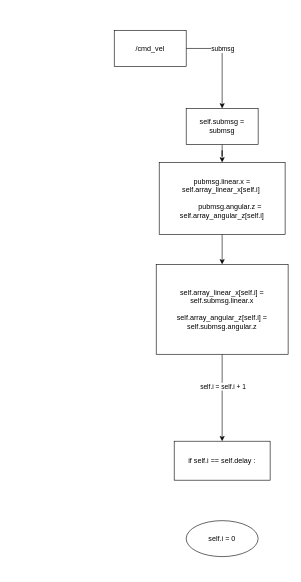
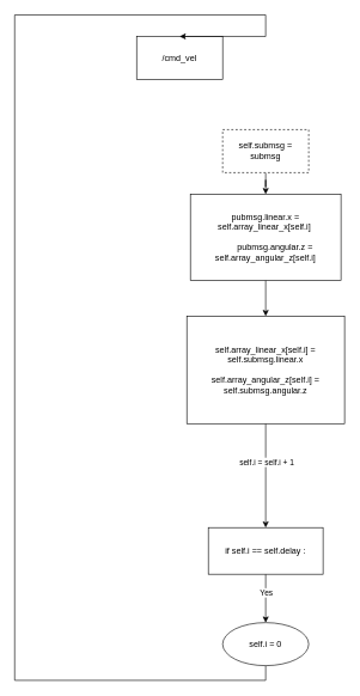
  <mxCell id="0" />
  <mxCell id="1" parent="0" />
- <mxCell id="2" value="" style="edgeStyle=orthogonalEdgeStyle;rounded=0;orthogonalLoop=1;jettySize=auto;html=1;" edge="1" parent="1" source="4" target="6"><mxGeometry relative="1" as="geometry"><Array as="points"><mxPoint x="370" y="130" /><mxPoint x="370" y="130" /></Array></mxGeometry></mxCell>
- <mxCell id="3" value="submsg" style="edgeLabel;html=1;align=center;verticalAlign=middle;resizable=0;points=[];" vertex="1" connectable="0" parent="2"><mxGeometry x="-0.255" y="3" relative="1" as="geometry"><mxPoint x="-3" as="offset" /></mxGeometry></mxCell>
  <mxCell id="4" value="/cmd_vel" style="rounded=0;whiteSpace=wrap;html=1;" vertex="1" parent="1"><mxGeometry x="190" y="50" width="120" height="60" as="geometry" /></mxCell>
  <mxCell id="5" value="" style="edgeStyle=orthogonalEdgeStyle;rounded=0;orthogonalLoop=1;jettySize=auto;html=1;" edge="1" parent="1" source="6" target="11"><mxGeometry relative="1" as="geometry" /></mxCell>
- <mxCell id="6" value="self.submsg = submsg" style="whiteSpace=wrap;html=1;rounded=0;" vertex="1" parent="1"><mxGeometry x="310" y="180" width="120" height="60" as="geometry" /></mxCell>
+ <mxCell id="6" value="self.submsg = submsg" style="whiteSpace=wrap;html=1;rounded=0;dashed=1;" vertex="1" parent="1"><mxGeometry x="310" y="180" width="120" height="60" as="geometry" /></mxCell>
  <mxCell id="7" value="" style="edgeStyle=orthogonalEdgeStyle;rounded=0;orthogonalLoop=1;jettySize=auto;html=1;" edge="1" parent="1" source="9" target="14"><mxGeometry relative="1" as="geometry" /></mxCell>
  <mxCell id="8" value="self.i = self.i + 1&amp;nbsp;" style="edgeLabel;html=1;align=center;verticalAlign=middle;resizable=0;points=[];" vertex="1" connectable="0" parent="7"><mxGeometry x="-0.264" y="2" relative="1" as="geometry"><mxPoint as="offset" /></mxGeometry></mxCell>
  <mxCell id="9" value="self.array_linear_x[self.i] = self.submsg.linear.x&lt;br&gt;&lt;br&gt;self.array_angular_z[self.i] = self.submsg.angular.z" style="whiteSpace=wrap;html=1;rounded=0;" vertex="1" parent="1"><mxGeometry x="260" y="440" width="220" height="150" as="geometry" /></mxCell>
  <mxCell id="10" value="" style="edgeStyle=orthogonalEdgeStyle;rounded=0;orthogonalLoop=1;jettySize=auto;html=1;" edge="1" parent="1" source="11" target="9"><mxGeometry relative="1" as="geometry" /></mxCell>
  <mxCell id="11" value="&lt;div&gt;pubmsg.linear.x = self.array_linear_x[self.i]&amp;nbsp;&lt;/div&gt;&lt;div&gt;&lt;br&gt;&lt;/div&gt;&lt;div&gt;&amp;nbsp; &amp;nbsp; &amp;nbsp; &amp;nbsp; pubmsg.angular.z = self.array_angular_z[self.i]&lt;/div&gt;" style="rounded=0;whiteSpace=wrap;html=1;" vertex="1" parent="1"><mxGeometry x="265" y="270" width="210" height="120" as="geometry" /></mxCell>
+ <mxCell id="12" value="" style="edgeStyle=orthogonalEdgeStyle;rounded=0;orthogonalLoop=1;jettySize=auto;html=1;" edge="1" parent="1" source="14" target="16"><mxGeometry relative="1" as="geometry"><Array as="points"><mxPoint x="370" y="820" /><mxPoint x="370" y="820" /></Array></mxGeometry></mxCell>
+ <mxCell id="13" value="Yes" style="edgeLabel;html=1;align=center;verticalAlign=middle;resizable=0;points=[];" vertex="1" connectable="0" parent="12"><mxGeometry x="-0.273" relative="1" as="geometry"><mxPoint as="offset" /></mxGeometry></mxCell>
  <mxCell id="14" value="if self.i == self.delay :" style="whiteSpace=wrap;html=1;rounded=0;" vertex="1" parent="1"><mxGeometry x="290" y="735" width="160" height="65" as="geometry" /></mxCell>
+ <mxCell id="15" style="edgeStyle=orthogonalEdgeStyle;rounded=0;orthogonalLoop=1;jettySize=auto;html=1;exitX=0.5;exitY=1;exitDx=0;exitDy=0;entryX=0.5;entryY=0;entryDx=0;entryDy=0;" edge="1" parent="1" source="16" target="4"><mxGeometry relative="1" as="geometry"><Array as="points"><mxPoint x="370" y="948" /><mxPoint x="20" y="948" /><mxPoint x="20" y="20" /><mxPoint x="370" y="20" /></Array></mxGeometry></mxCell>
  <mxCell id="16" value="self.i = 0" style="ellipse;whiteSpace=wrap;html=1;" vertex="1" parent="1"><mxGeometry x="310" y="867.5" width="120" height="60" as="geometry" /></mxCell>
